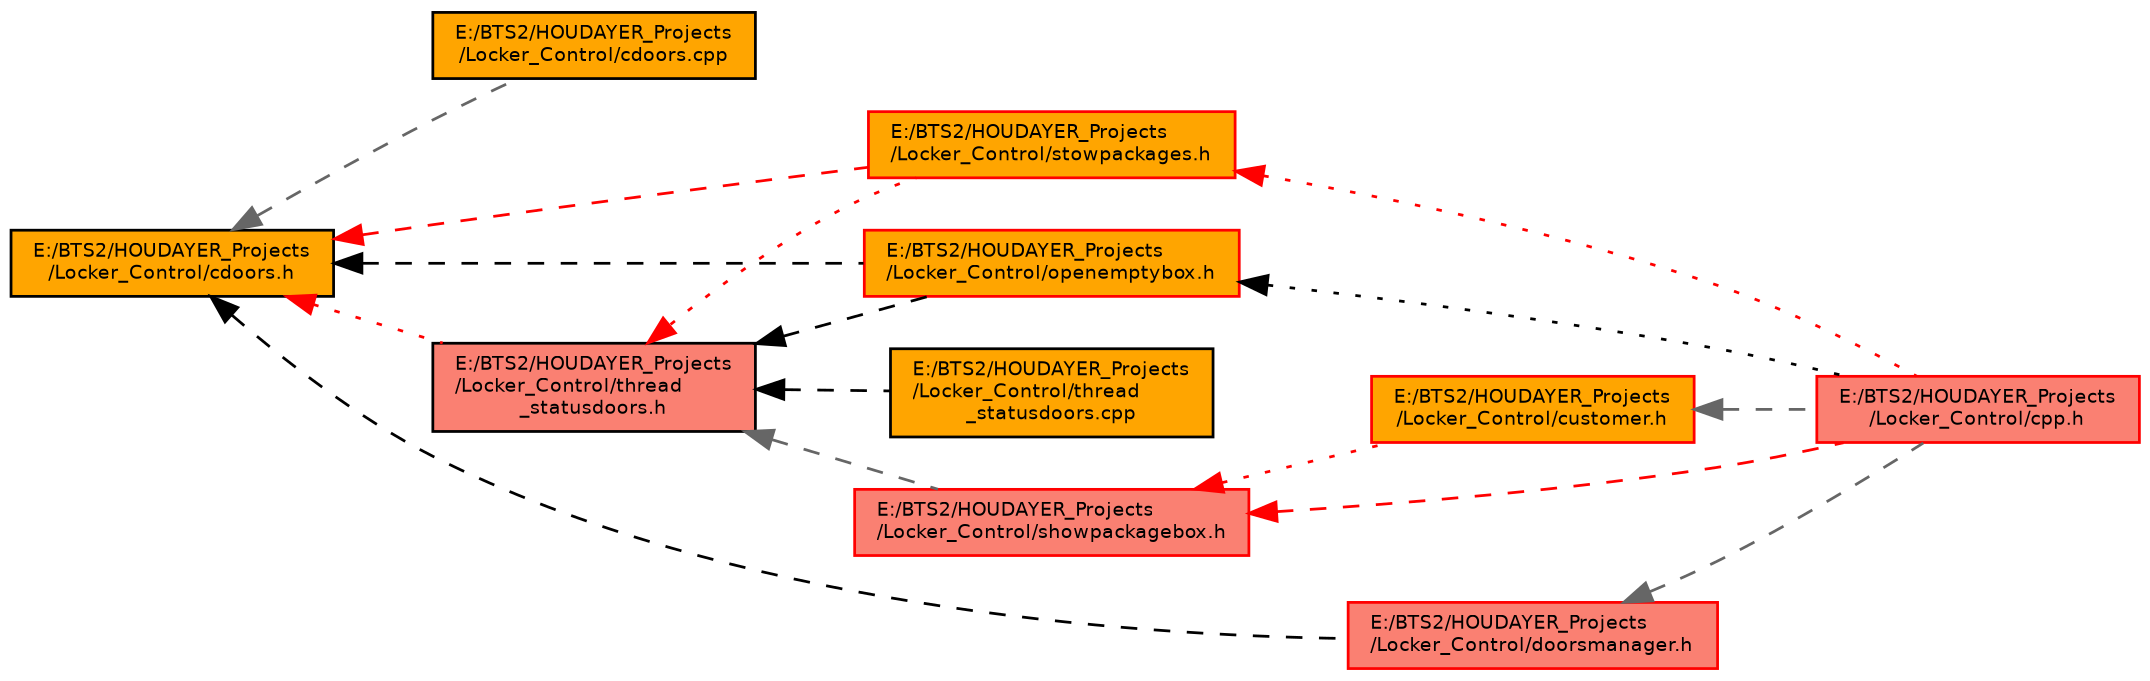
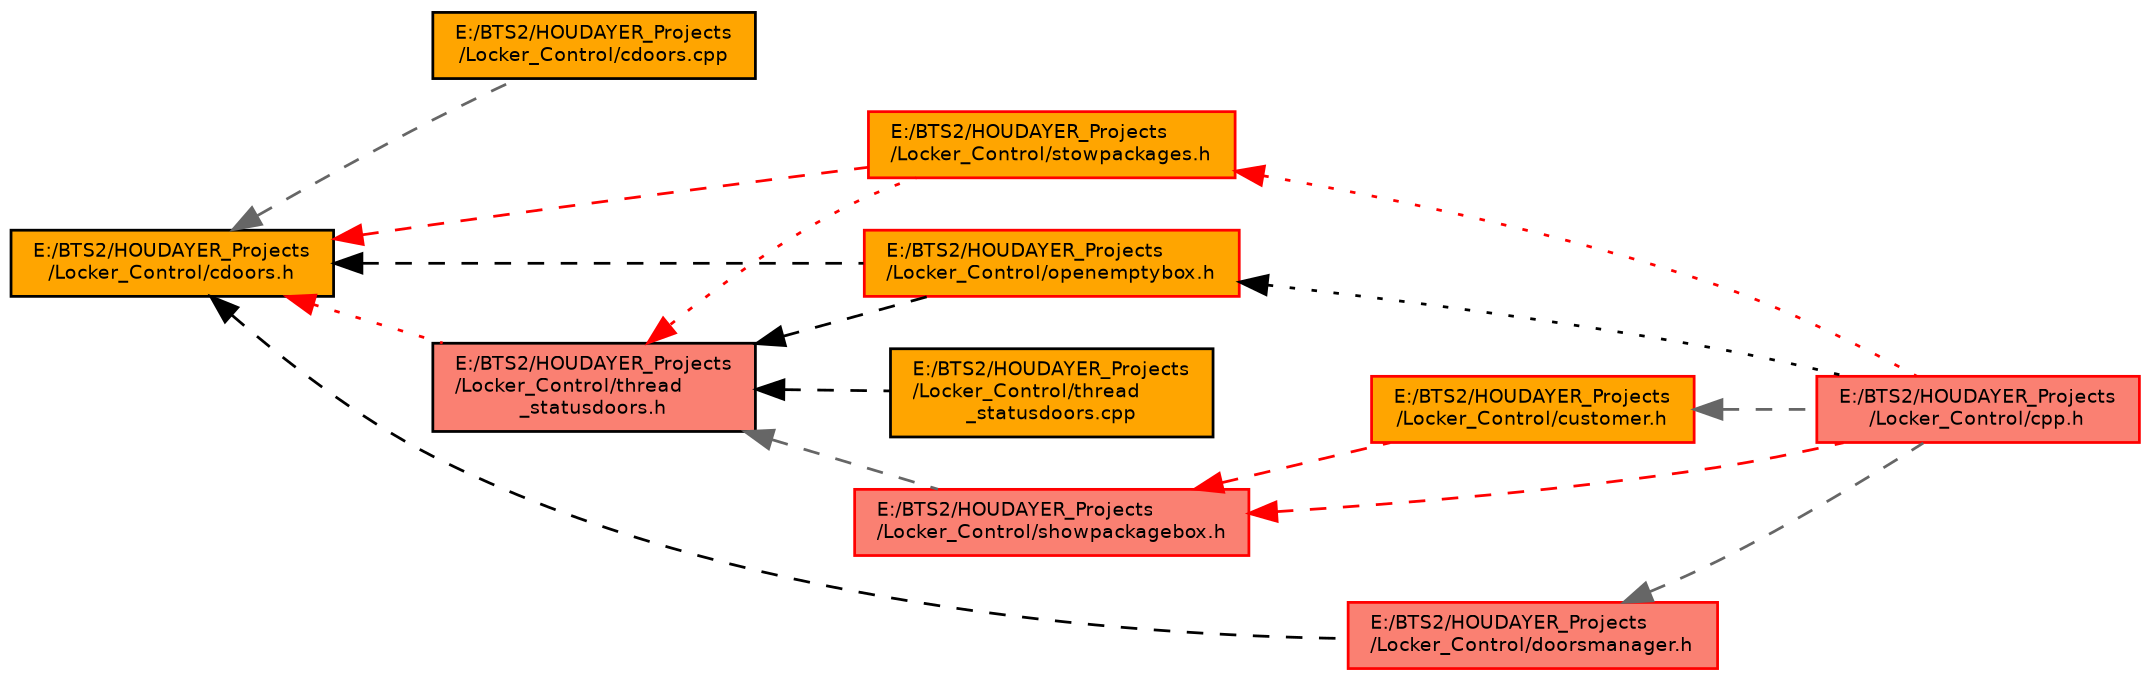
  digraph {
    rankdir=LR
    node [color=red fillcolor=orange fontname=Helvetica fontsize=7 shape=record style=filled]
    edge [color=red dir=back fontname=Helvetica fontsize=7 labelfontname=Helvetica labelfontsize=7 style=dashed]
    n1 [color=black fontcolor=black height=0.2 label="E:/BTS2/HOUDAYER_Projects\l/Locker_Control/cdoors.h" width=0.4]
    n2 [color=black height=0.2 label="E:/BTS2/HOUDAYER_Projects\l/Locker_Control/cdoors.cpp" width=0.4]
    n3 [color=black fillcolor=salmon height=0.2 label="E:/BTS2/HOUDAYER_Projects\l/Locker_Control/thread\l_statusdoors.h" width=0.4]
    n4 [height=0.2 label="E:/BTS2/HOUDAYER_Projects\l/Locker_Control/stowpackages.h" width=0.4]
    n5 [height=0.2 label="E:/BTS2/HOUDAYER_Projects\l/Locker_Control/openemptybox.h" width=0.4]
    n6 [fillcolor=salmon height=0.2 label="E:/BTS2/HOUDAYER_Projects\l/Locker_Control/doorsmanager.h" width=0.4]
    n7 [fillcolor=salmon height=0.2 label="E:/BTS2/HOUDAYER_Projects\l/Locker_Control/showpackagebox.h" width=0.4]
    n8 [color=black height=0.2 label="E:/BTS2/HOUDAYER_Projects\l/Locker_Control/thread\l_statusdoors.cpp" width=0.4]
    n9 [height=0.2 label="E:/BTS2/HOUDAYER_Projects\l/Locker_Control/customer.h" width=0.4]
    n10 [fillcolor=salmon height=0.2 label="E:/BTS2/HOUDAYER_Projects\l/Locker_Control/cpp.h" width=0.4]
    n1 -> n2 [color=gray40]
    n1 -> n3 [style=dotted]
    n1 -> n4
    n1 -> n5 [color=black]
    n1 -> n6 [color=black]
    n3 -> n4 [style=dotted]
    n3 -> n5 [color=black]
    n3 -> n7 [color=gray40]
    n3 -> n8 [color=black]
    n4 -> n10 [style=dotted]
    n5 -> n10 [color=black style=dotted]
    n6 -> n10 [color=gray40]
-   n7 -> n9 [style=dotted]
+   n7 -> n9
    n7 -> n10
    n9 -> n10 [color=gray40]
  }
